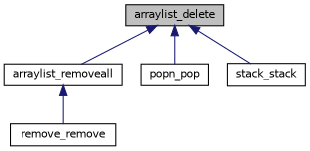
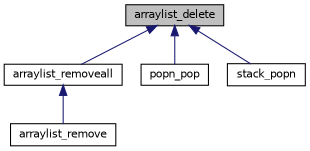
  digraph {
    rankdir=TB
    node [color=black fillcolor=white fontname=Helvetica fontsize=10 shape=record style=filled]
    edge [color=midnightblue dir=back fontname=Helvetica fontsize=10 labelfontname=Helvetica labelfontsize=10 style=solid]
    n1 [fillcolor=grey75 fontcolor=black height=0.2 label=arraylist_delete width=0.4]
    n2 [height=0.2 label=arraylist_removeall width=0.4]
    n3 [height=0.2 label=popn_pop width=0.4]
-   n4 [height=0.2 label=stack_stack width=0.4]
-   n5 [height=0.2 label=remove_remove width=0.4]
+   n4 [height=0.2 label=stack_popn width=0.4]
+   n5 [height=0.2 label=arraylist_remove width=0.4]
    n1 -> n2
    n1 -> n3
    n1 -> n4
    n2 -> n5
  }
